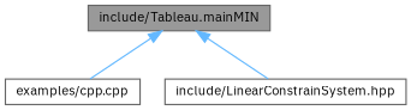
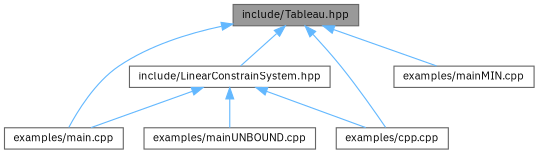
  digraph {
    fontname="IBM Plex Sans"
    node [color=grey40 fillcolor=white fontname="IBM Plex Sans" fontsize=10 shape=box style=filled]
    edge [color=steelblue1 dir=back fontname="IBM Plex Sans" fontsize=10 labelfontname=Helvetica labelfontsize=10 style=solid]
-   n1 [color=gray40 fillcolor=grey60 fontcolor=black height=0.2 label="include/Tableau.mainMIN" width=0.4]
+   n1 [color=gray40 fillcolor=grey60 fontcolor=black height=0.2 label="include/Tableau.hpp" width=0.4]
+   n2 [height=0.2 label="examples/main.cpp" width=0.4]
    n3 [height=0.2 label="examples/cpp.cpp" width=0.4]
+   n4 [height=0.2 label="examples/mainMIN.cpp" width=0.4]
    n5 [height=0.2 label="include/LinearConstrainSystem.hpp" width=0.4]
+   n6 [height=0.2 label="examples/mainUNBOUND.cpp" width=0.4]
+   n1 -> n2
    n1 -> n3
+   n1 -> n4
    n1 -> n5
+   n5 -> n2
+   n5 -> n3
+   n5 -> n6
  }
